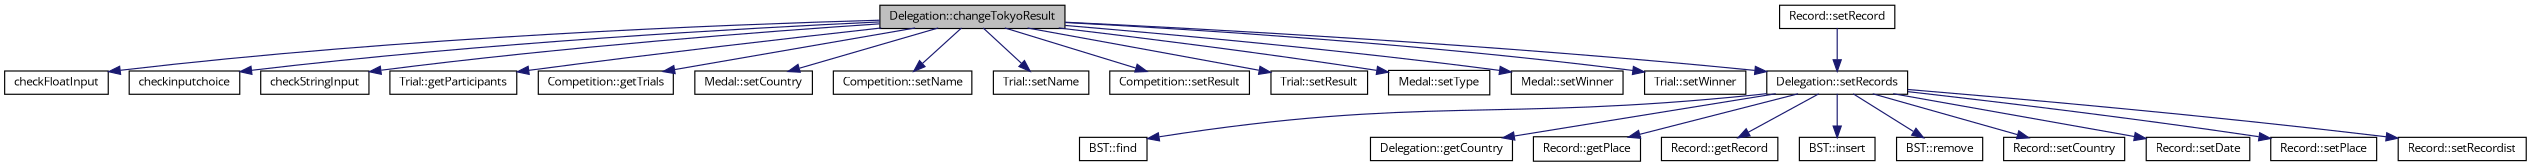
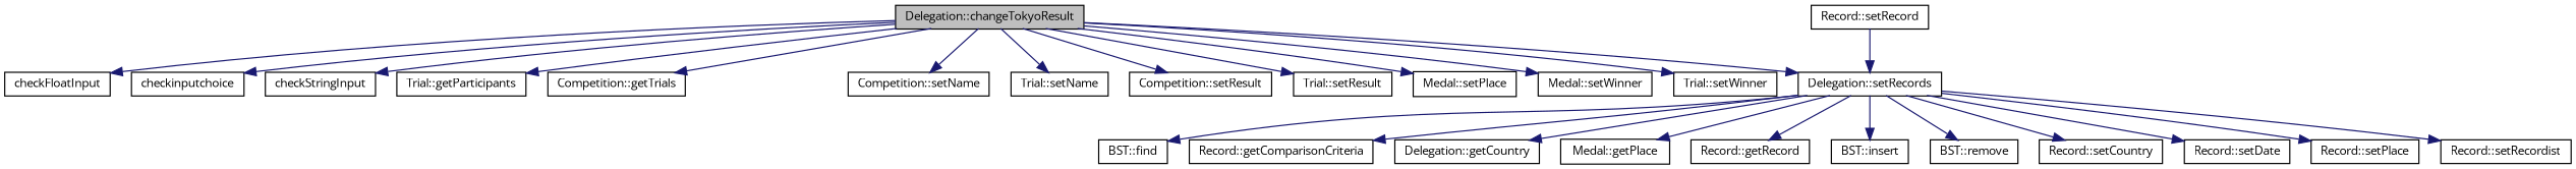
  digraph {
    fontname="Open Sans"
    rankdir=TB
    node [color=black fillcolor=white fontname="Open Sans" fontsize=10 shape=record style=filled]
    edge [color=midnightblue fontname="Open Sans" fontsize=10 labelfontname=Helvetica labelfontsize=10 style=solid]
    n1 [fillcolor=grey75 fontcolor=black height=0.2 label="Delegation::changeTokyoResult" width=0.4]
    n2 [height=0.2 label=checkFloatInput width=0.4]
    n3 [height=0.2 label=checkinputchoice width=0.4]
    n4 [height=0.2 label=checkStringInput width=0.4]
    n5 [height=0.2 label="Trial::getParticipants" width=0.4]
    n6 [height=0.2 label="Competition::getTrials" width=0.4]
-   n7 [height=0.2 label="Medal::setCountry" width=0.4]
    n8 [height=0.2 label="Competition::setName" width=0.4]
    n9 [height=0.2 label="Trial::setName" width=0.4]
    n10 [height=0.2 label="Delegation::setRecords" width=0.4]
    n11 [height=0.2 label="Competition::setResult" width=0.4]
    n12 [height=0.2 label="Trial::setResult" width=0.4]
-   n13 [height=0.2 label="Medal::setType" width=0.4]
+   n13 [height=0.2 label="Medal::setPlace" width=0.4]
    n14 [height=0.2 label="Medal::setWinner" width=0.4]
    n15 [height=0.2 label="Trial::setWinner" width=0.4]
    n16 [height=0.2 label="BST::find" width=0.4]
+   n17 [height=0.2 label="Record::getComparisonCriteria" width=0.4]
    n18 [height=0.2 label="Delegation::getCountry" width=0.4]
-   n19 [height=0.2 label="Record::getPlace" width=0.4]
+   n19 [height=0.2 label="Medal::getPlace" width=0.4]
    n20 [height=0.2 label="Record::getRecord" width=0.4]
    n21 [height=0.2 label="BST::insert" width=0.4]
    n22 [height=0.2 label="BST::remove" width=0.4]
    n23 [height=0.2 label="Record::setCountry" width=0.4]
    n24 [height=0.2 label="Record::setDate" width=0.4]
    n25 [height=0.2 label="Record::setPlace" width=0.4]
    n26 [height=0.2 label="Record::setRecordist" width=0.4]
    n27 [height=0.2 label="Record::setRecord" width=0.4]
    n1 -> n2
    n1 -> n3
    n1 -> n4
    n1 -> n5
    n1 -> n6
-   n1 -> n7
    n1 -> n8
    n1 -> n9
    n1 -> n10
    n1 -> n11
    n1 -> n12
    n1 -> n13
    n1 -> n14
    n1 -> n15
    n10 -> n16
+   n10 -> n17
    n10 -> n18
    n10 -> n19
    n10 -> n20
    n10 -> n21
    n10 -> n22
    n10 -> n23
    n10 -> n24
    n10 -> n25
    n10 -> n26
    n27 -> n10
  }
